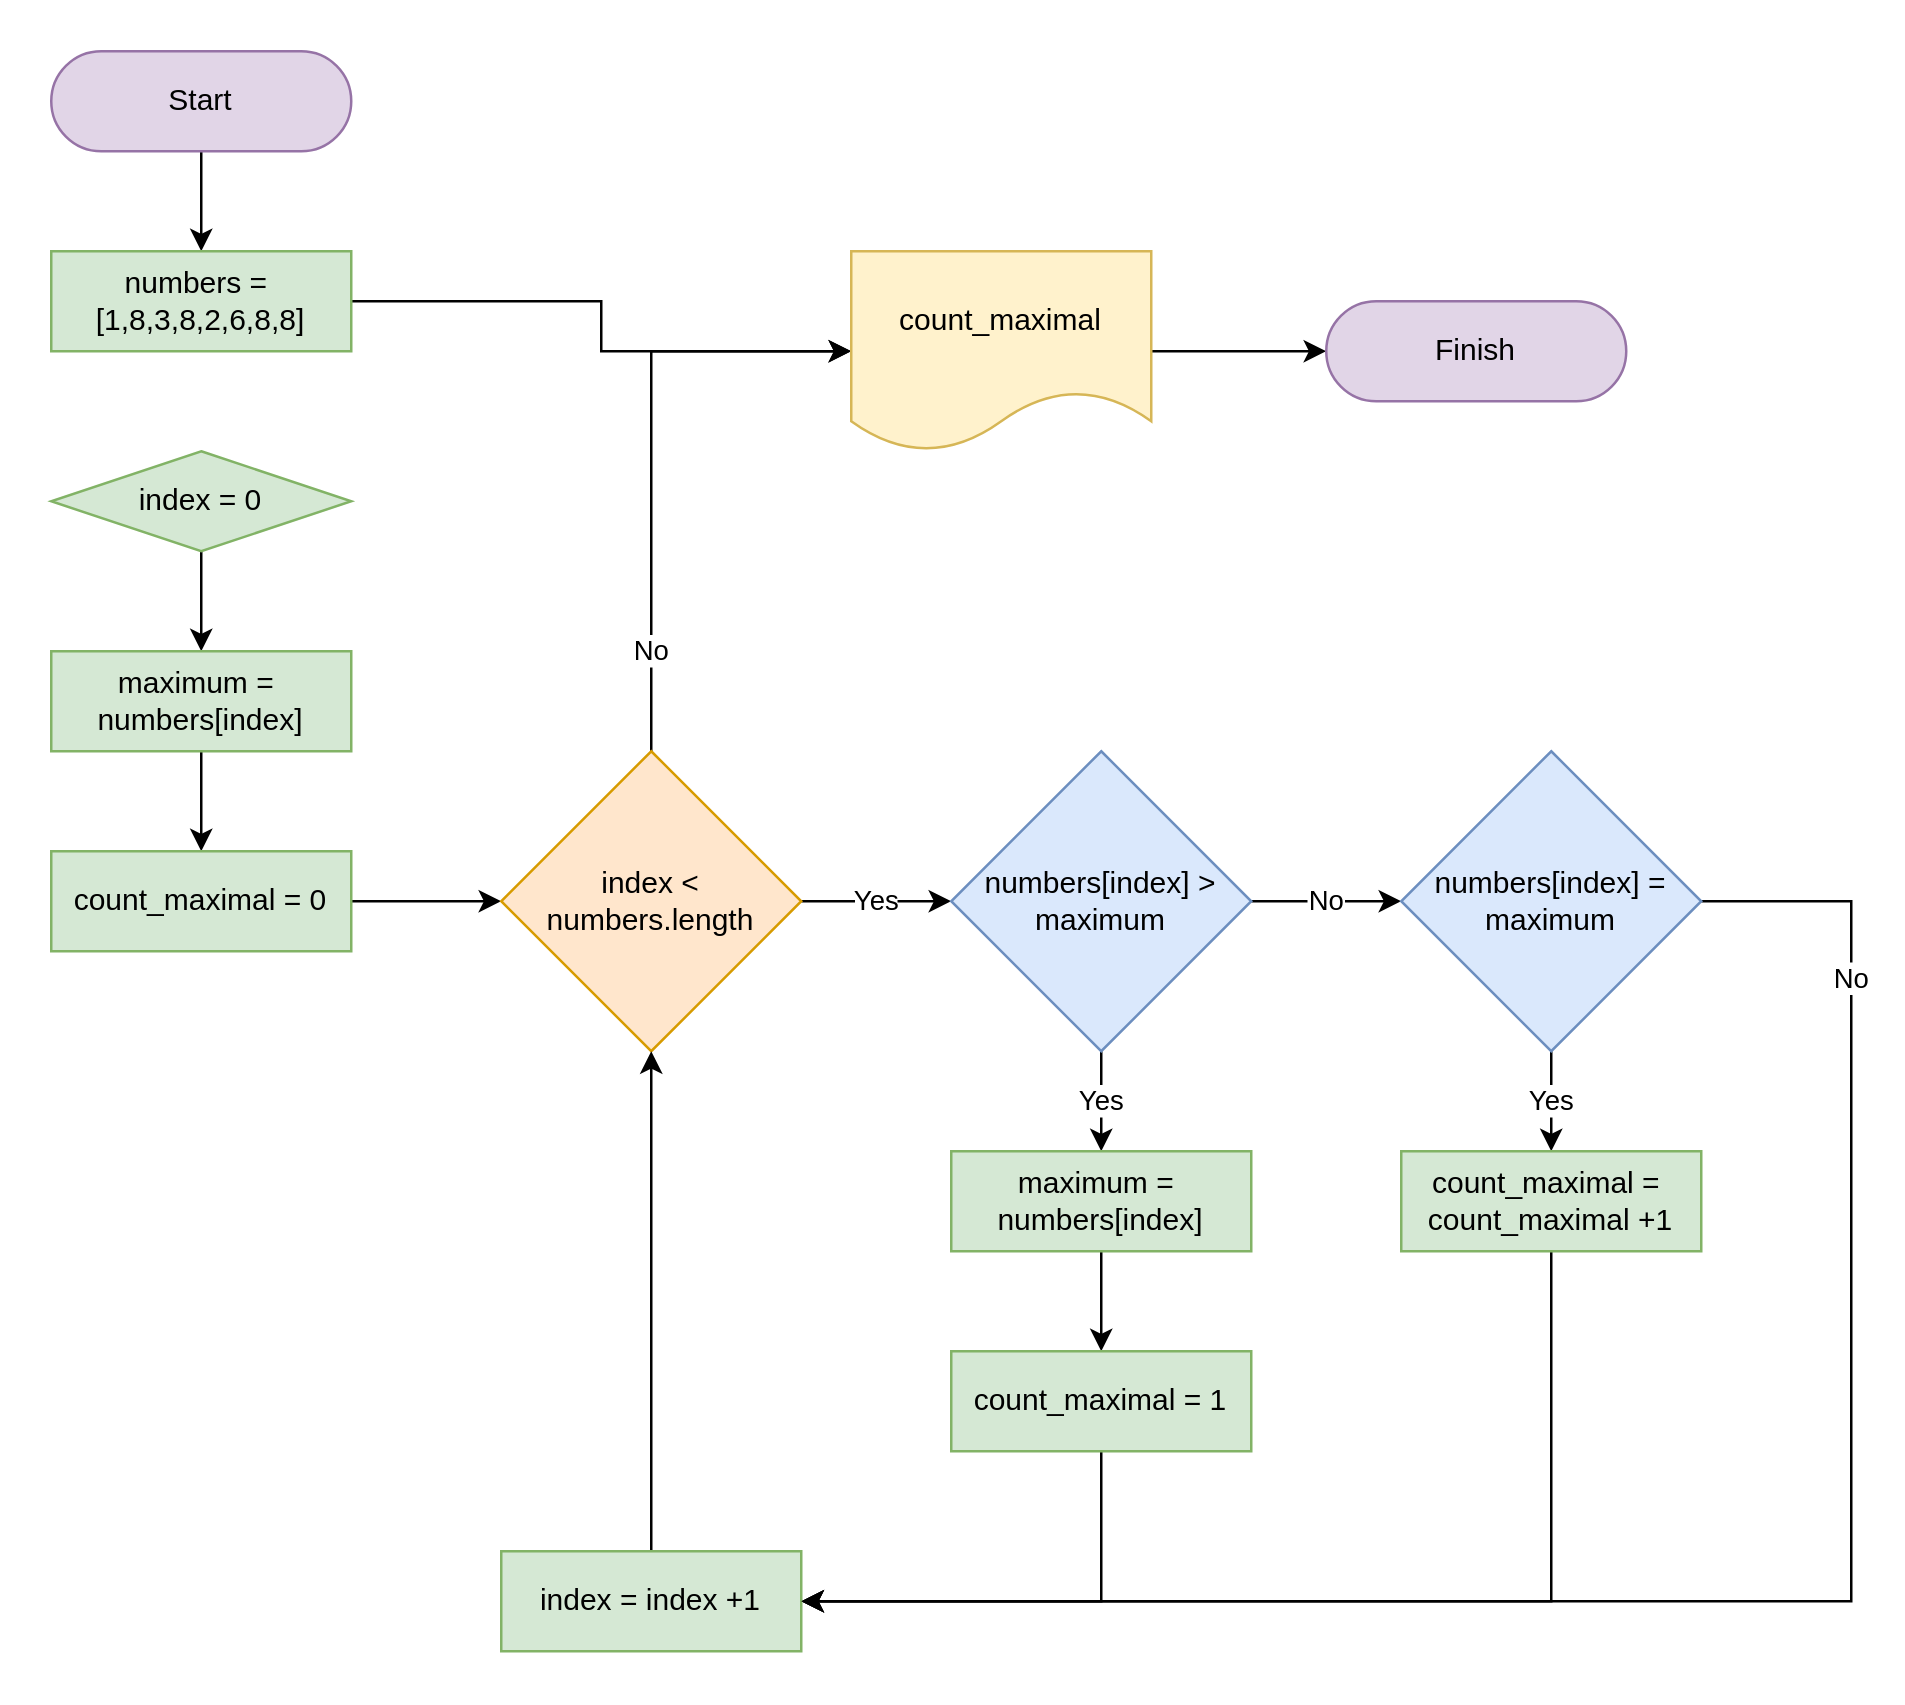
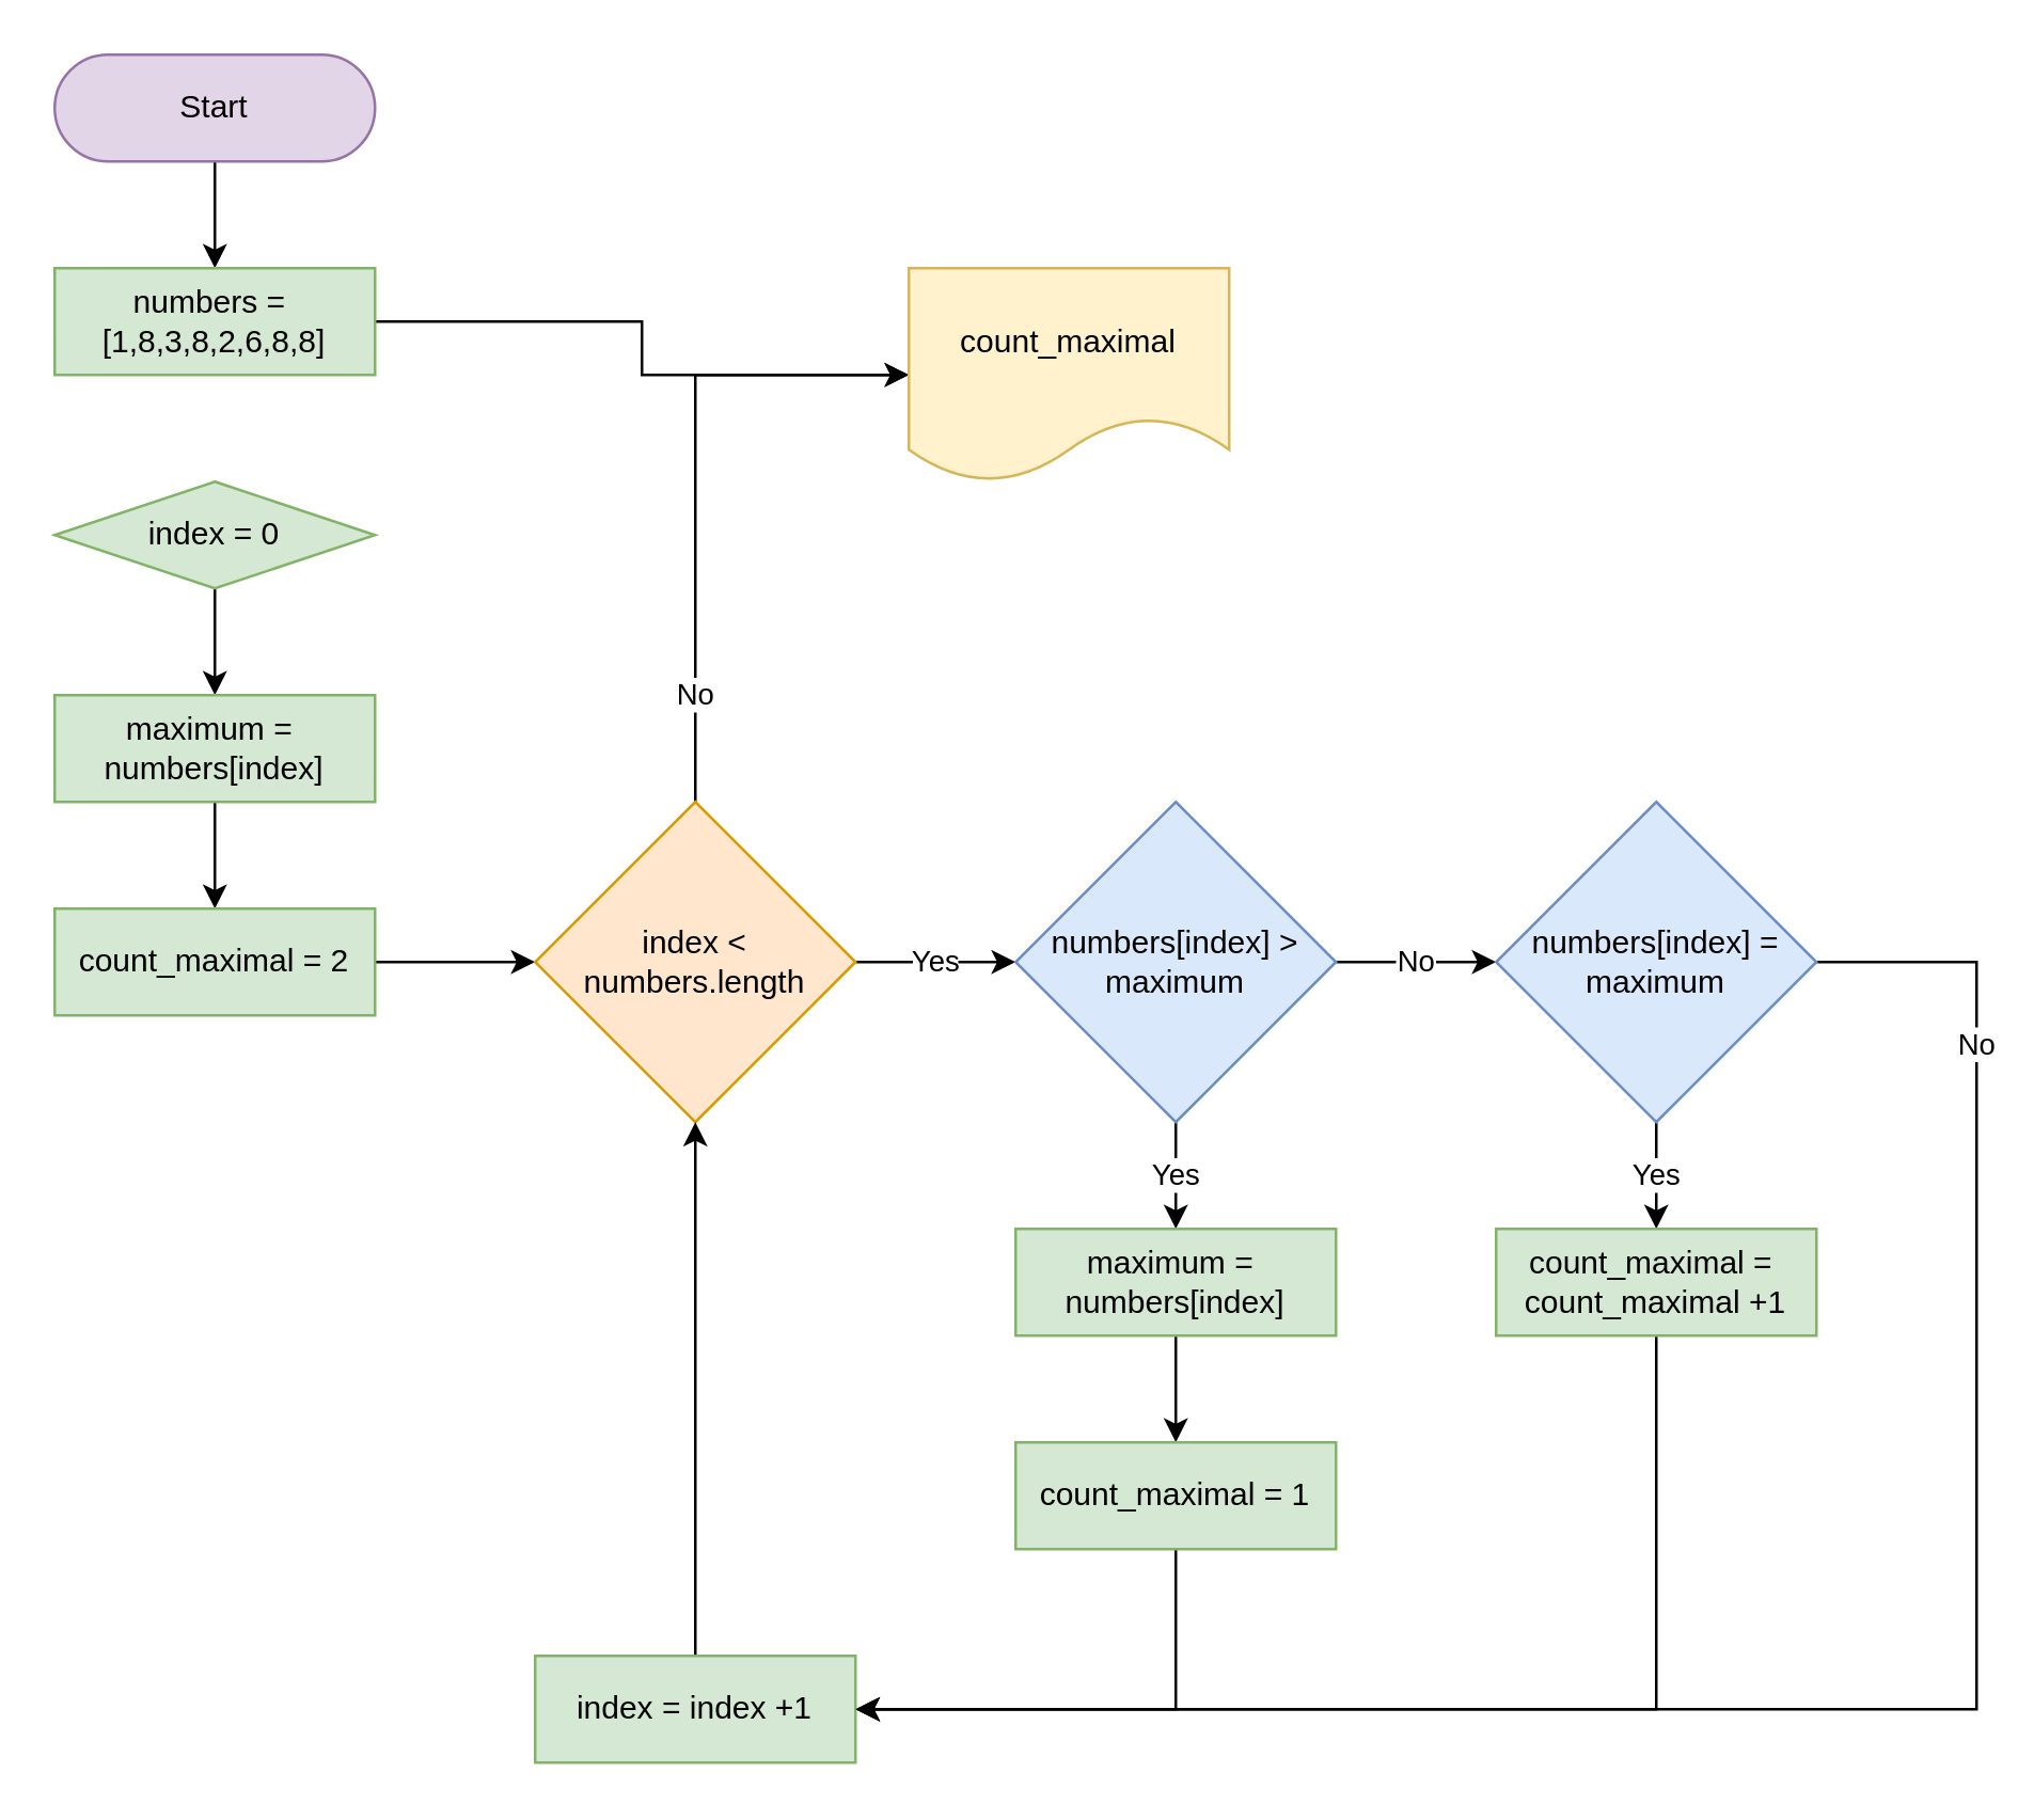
  <mxCell id="0" />
  <mxCell id="1" parent="0" />
  <mxCell id="2" value="" style="edgeStyle=orthogonalEdgeStyle;rounded=0;orthogonalLoop=1;jettySize=auto;html=1;" edge="1" parent="1" source="3" target="5"><mxGeometry relative="1" as="geometry" /></mxCell>
  <mxCell id="3" value="Start" style="rounded=1;whiteSpace=wrap;html=1;fillColor=#e1d5e7;strokeColor=#9673a6;arcSize=50;" vertex="1" parent="1"><mxGeometry x="20" y="20" width="120" height="40" as="geometry" /></mxCell>
  <mxCell id="4" value="" style="edgeStyle=orthogonalEdgeStyle;rounded=0;orthogonalLoop=1;jettySize=auto;html=1;" edge="1" parent="1" source="5" target="28"><mxGeometry relative="1" as="geometry" /></mxCell>
  <mxCell id="5" value="numbers =&amp;nbsp;&lt;br&gt;[1,8,3,8,2,6,8,8]" style="rounded=0;whiteSpace=wrap;html=1;fillColor=#d5e8d4;strokeColor=#82b366;" vertex="1" parent="1"><mxGeometry x="20" y="100" width="120" height="40" as="geometry" /></mxCell>
  <mxCell id="6" value="" style="edgeStyle=orthogonalEdgeStyle;rounded=0;orthogonalLoop=1;jettySize=auto;html=1;" edge="1" parent="1" source="7" target="9"><mxGeometry relative="1" as="geometry" /></mxCell>
  <mxCell id="7" value="index = 0" style="rhombus;whiteSpace=wrap;html=1;fillColor=#d5e8d4;strokeColor=#82b366;" vertex="1" parent="1"><mxGeometry x="20" y="180" width="120" height="40" as="geometry" /></mxCell>
  <mxCell id="8" value="" style="edgeStyle=orthogonalEdgeStyle;rounded=0;orthogonalLoop=1;jettySize=auto;html=1;" edge="1" parent="1" source="9" target="11"><mxGeometry relative="1" as="geometry" /></mxCell>
  <mxCell id="9" value="maximum =&amp;nbsp;&lt;br&gt;numbers[index]" style="rounded=0;whiteSpace=wrap;html=1;fillColor=#d5e8d4;strokeColor=#82b366;" vertex="1" parent="1"><mxGeometry x="20" y="260" width="120" height="40" as="geometry" /></mxCell>
  <mxCell id="10" value="" style="edgeStyle=orthogonalEdgeStyle;rounded=0;orthogonalLoop=1;jettySize=auto;html=1;" edge="1" parent="1" source="11" target="14"><mxGeometry relative="1" as="geometry" /></mxCell>
- <mxCell id="11" value="count_maximal = 0" style="rounded=0;whiteSpace=wrap;html=1;fillColor=#d5e8d4;strokeColor=#82b366;" vertex="1" parent="1"><mxGeometry x="20" y="340" width="120" height="40" as="geometry" /></mxCell>
+ <mxCell id="11" value="count_maximal = 2" style="rounded=0;whiteSpace=wrap;html=1;fillColor=#d5e8d4;strokeColor=#82b366;" vertex="1" parent="1"><mxGeometry x="20" y="340" width="120" height="40" as="geometry" /></mxCell>
  <mxCell id="12" value="Yes" style="edgeStyle=orthogonalEdgeStyle;rounded=0;orthogonalLoop=1;jettySize=auto;html=1;" edge="1" parent="1" source="14" target="17"><mxGeometry relative="1" as="geometry" /></mxCell>
  <mxCell id="13" value="No" style="edgeStyle=orthogonalEdgeStyle;rounded=0;orthogonalLoop=1;jettySize=auto;html=1;entryX=0;entryY=0.5;entryDx=0;entryDy=0;" edge="1" parent="1" source="14" target="28"><mxGeometry x="-0.667" relative="1" as="geometry"><Array as="points"><mxPoint x="260" y="140" /></Array><mxPoint as="offset" /></mxGeometry></mxCell>
  <mxCell id="14" value="index &amp;lt; numbers.length" style="rhombus;whiteSpace=wrap;html=1;fillColor=#ffe6cc;strokeColor=#d79b00;" vertex="1" parent="1"><mxGeometry x="200" y="300" width="120" height="120" as="geometry" /></mxCell>
  <mxCell id="15" value="Yes" style="edgeStyle=orthogonalEdgeStyle;rounded=0;orthogonalLoop=1;jettySize=auto;html=1;" edge="1" parent="1" source="17" target="22"><mxGeometry relative="1" as="geometry" /></mxCell>
  <mxCell id="16" value="No" style="edgeStyle=orthogonalEdgeStyle;rounded=0;orthogonalLoop=1;jettySize=auto;html=1;" edge="1" parent="1" source="17" target="20"><mxGeometry relative="1" as="geometry" /></mxCell>
  <mxCell id="17" value="numbers[index] &amp;gt; maximum" style="rhombus;whiteSpace=wrap;html=1;fillColor=#dae8fc;strokeColor=#6c8ebf;" vertex="1" parent="1"><mxGeometry x="380" y="300" width="120" height="120" as="geometry" /></mxCell>
  <mxCell id="18" value="Yes" style="edgeStyle=orthogonalEdgeStyle;rounded=0;orthogonalLoop=1;jettySize=auto;html=1;" edge="1" parent="1" source="20" target="30"><mxGeometry relative="1" as="geometry" /></mxCell>
  <mxCell id="19" value="No" style="edgeStyle=orthogonalEdgeStyle;rounded=0;orthogonalLoop=1;jettySize=auto;html=1;entryX=1;entryY=0.5;entryDx=0;entryDy=0;" edge="1" parent="1" source="20" target="26"><mxGeometry x="-0.763" relative="1" as="geometry"><Array as="points"><mxPoint x="740" y="360" /><mxPoint x="740" y="640" /></Array><mxPoint y="1" as="offset" /></mxGeometry></mxCell>
  <mxCell id="20" value="numbers[index] = maximum" style="rhombus;whiteSpace=wrap;html=1;fillColor=#dae8fc;strokeColor=#6c8ebf;" vertex="1" parent="1"><mxGeometry x="560" y="300" width="120" height="120" as="geometry" /></mxCell>
  <mxCell id="21" value="" style="edgeStyle=orthogonalEdgeStyle;rounded=0;orthogonalLoop=1;jettySize=auto;html=1;" edge="1" parent="1" source="22" target="24"><mxGeometry relative="1" as="geometry" /></mxCell>
  <mxCell id="22" value="maximum =&amp;nbsp;&lt;br&gt;numbers[index]" style="rounded=0;whiteSpace=wrap;html=1;fillColor=#d5e8d4;strokeColor=#82b366;" vertex="1" parent="1"><mxGeometry x="380" y="460" width="120" height="40" as="geometry" /></mxCell>
  <mxCell id="23" style="edgeStyle=orthogonalEdgeStyle;rounded=0;orthogonalLoop=1;jettySize=auto;html=1;entryX=1;entryY=0.5;entryDx=0;entryDy=0;" edge="1" parent="1" source="24" target="26"><mxGeometry relative="1" as="geometry"><Array as="points"><mxPoint x="440" y="640" /></Array></mxGeometry></mxCell>
  <mxCell id="24" value="count_maximal = 1" style="rounded=0;whiteSpace=wrap;html=1;fillColor=#d5e8d4;strokeColor=#82b366;" vertex="1" parent="1"><mxGeometry x="380" y="540" width="120" height="40" as="geometry" /></mxCell>
  <mxCell id="25" style="edgeStyle=orthogonalEdgeStyle;rounded=0;orthogonalLoop=1;jettySize=auto;html=1;entryX=0.5;entryY=1;entryDx=0;entryDy=0;" edge="1" parent="1" source="26" target="14"><mxGeometry relative="1" as="geometry" /></mxCell>
  <mxCell id="26" value="index = index +1" style="rounded=0;whiteSpace=wrap;html=1;fillColor=#d5e8d4;strokeColor=#82b366;" vertex="1" parent="1"><mxGeometry x="200" y="620" width="120" height="40" as="geometry" /></mxCell>
- <mxCell id="27" value="" style="edgeStyle=orthogonalEdgeStyle;rounded=0;orthogonalLoop=1;jettySize=auto;html=1;" edge="1" parent="1" source="28" target="31"><mxGeometry relative="1" as="geometry" /></mxCell>
  <mxCell id="28" value="count_maximal" style="shape=document;whiteSpace=wrap;html=1;boundedLbl=1;fillColor=#fff2cc;strokeColor=#d6b656;" vertex="1" parent="1"><mxGeometry x="340" y="100" width="120" height="80" as="geometry" /></mxCell>
  <mxCell id="29" style="edgeStyle=orthogonalEdgeStyle;rounded=0;orthogonalLoop=1;jettySize=auto;html=1;" edge="1" parent="1" source="30"><mxGeometry relative="1" as="geometry"><mxPoint x="320" y="640" as="targetPoint" /><Array as="points"><mxPoint x="620" y="640" /></Array></mxGeometry></mxCell>
  <mxCell id="30" value="count_maximal =&amp;nbsp;&lt;br&gt;count_maximal +1" style="rounded=0;whiteSpace=wrap;html=1;fillColor=#d5e8d4;strokeColor=#82b366;" vertex="1" parent="1"><mxGeometry x="560" y="460" width="120" height="40" as="geometry" /></mxCell>
- <mxCell id="31" value="Finish" style="rounded=1;whiteSpace=wrap;html=1;fillColor=#e1d5e7;strokeColor=#9673a6;arcSize=50;" vertex="1" parent="1"><mxGeometry x="530" y="120" width="120" height="40" as="geometry" /></mxCell>
